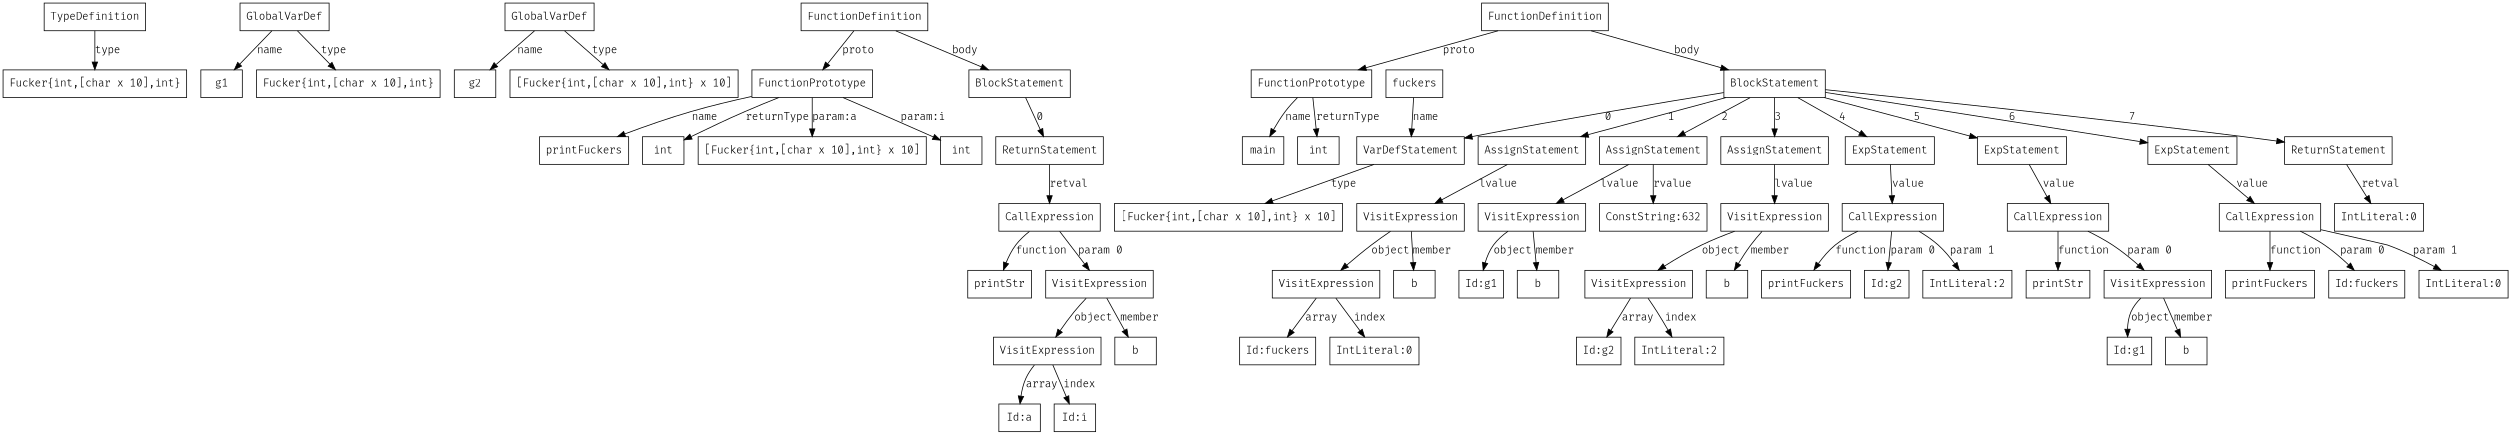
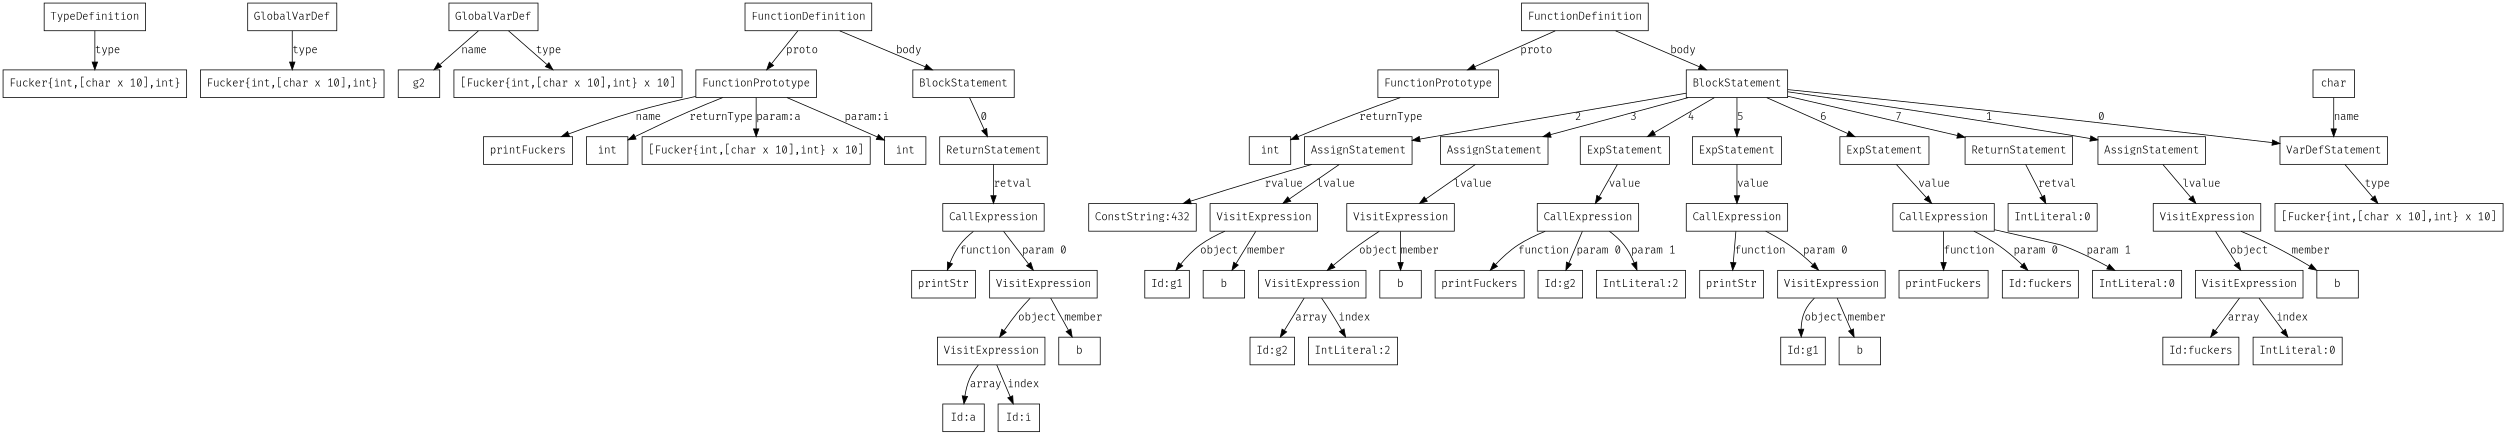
  digraph {
    node [fontname="Fira Code Light" shape=box]
    edge [fontname="Fira Code Light" splines=line]
    n1 [label=TypeDefinition]
    n2 [label="Fucker{int,[char x 10],int}"]
    n3 [label=GlobalVarDef]
-   n4 [label=g1]
    n5 [label="Fucker{int,[char x 10],int}"]
    n6 [label=GlobalVarDef]
    n7 [label=g2]
    n8 [label="[Fucker{int,[char x 10],int} x 10]"]
    n9 [label=FunctionDefinition]
    n10 [label=FunctionPrototype]
    n11 [label=BlockStatement]
    n12 [label=printFuckers]
    n13 [label=int]
    n14 [label="[Fucker{int,[char x 10],int} x 10]"]
    n15 [label=int]
    n16 [label=ReturnStatement]
    n17 [label=CallExpression]
    n18 [label=printStr]
    n19 [label=VisitExpression]
    n20 [label=VisitExpression]
    n21 [label=b]
    n22 [label="Id:a"]
    n23 [label="Id:i"]
    n24 [label=FunctionDefinition]
    n25 [label=FunctionPrototype]
    n26 [label=BlockStatement]
-   n27 [label=main]
    n28 [label=int]
    n29 [label=VarDefStatement]
    n30 [label=AssignStatement]
    n31 [label=AssignStatement]
    n32 [label=AssignStatement]
    n33 [label=ExpStatement]
    n34 [label=ExpStatement]
    n35 [label=ExpStatement]
    n36 [label=ReturnStatement]
    n37 [label="[Fucker{int,[char x 10],int} x 10]"]
    n38 [label=VisitExpression]
    n39 [label=VisitExpression]
-   n40 [label="ConstString:632"]
+   n40 [label="ConstString:432"]
    n41 [label=VisitExpression]
    n42 [label=CallExpression]
    n43 [label=CallExpression]
    n44 [label=CallExpression]
    n45 [label="IntLiteral:0"]
-   n46 [label=fuckers]
+   n46 [label=char]
    n47 [label=VisitExpression]
    n48 [label=b]
    n49 [label="Id:g1"]
    n50 [label=b]
    n51 [label=VisitExpression]
    n52 [label=b]
    n53 [label=printFuckers]
    n54 [label="Id:g2"]
    n55 [label="IntLiteral:2"]
    n56 [label=printStr]
    n57 [label=VisitExpression]
    n58 [label=printFuckers]
    n59 [label="Id:fuckers"]
    n60 [label="IntLiteral:0"]
    n61 [label="Id:fuckers"]
    n62 [label="IntLiteral:0"]
    n63 [label="Id:g2"]
    n64 [label="IntLiteral:2"]
    n65 [label="Id:g1"]
    n66 [label=b]
    n1 -> n2 [label=type]
-   n3 -> n4 [label=name]
    n3 -> n5 [label=type]
    n6 -> n7 [label=name]
    n6 -> n8 [label=type]
    n9 -> n10 [label=proto]
    n9 -> n11 [label=body]
    n10 -> n12 [label=name]
    n10 -> n13 [label=returnType]
    n10 -> n14 [label="param:a"]
    n10 -> n15 [label="param:i"]
    n11 -> n16 [label=0]
    n16 -> n17 [label=retval]
    n17 -> n18 [label=function]
    n17 -> n19 [label="param 0"]
    n19 -> n20 [label=object]
    n19 -> n21 [label=member]
    n20 -> n22 [label=array]
    n20 -> n23 [label=index]
    n24 -> n25 [label=proto]
    n24 -> n26 [label=body]
-   n25 -> n27 [label=name]
    n25 -> n28 [label=returnType]
    n26 -> n29 [label=0]
    n26 -> n30 [label=1]
    n26 -> n31 [label=2]
    n26 -> n32 [label=3]
    n26 -> n33 [label=4]
    n26 -> n34 [label=5]
    n26 -> n35 [label=6]
    n26 -> n36 [label=7]
    n29 -> n37 [label=type]
    n30 -> n38 [label=lvalue]
    n31 -> n39 [label=lvalue]
    n31 -> n40 [label=rvalue]
    n32 -> n41 [label=lvalue]
    n33 -> n42 [label=value]
    n34 -> n43 [label=value]
    n35 -> n44 [label=value]
    n36 -> n45 [label=retval]
    n38 -> n47 [label=object]
    n38 -> n48 [label=member]
    n39 -> n49 [label=object]
    n39 -> n50 [label=member]
    n41 -> n51 [label=object]
    n41 -> n52 [label=member]
    n42 -> n53 [label=function]
    n42 -> n54 [label="param 0"]
    n42 -> n55 [label="param 1"]
    n43 -> n56 [label=function]
    n43 -> n57 [label="param 0"]
    n44 -> n58 [label=function]
    n44 -> n59 [label="param 0"]
    n44 -> n60 [label="param 1"]
    n46 -> n29 [label=name]
    n47 -> n61 [label=array]
    n47 -> n62 [label=index]
    n51 -> n63 [label=array]
    n51 -> n64 [label=index]
    n57 -> n65 [label=object]
    n57 -> n66 [label=member]
  }
